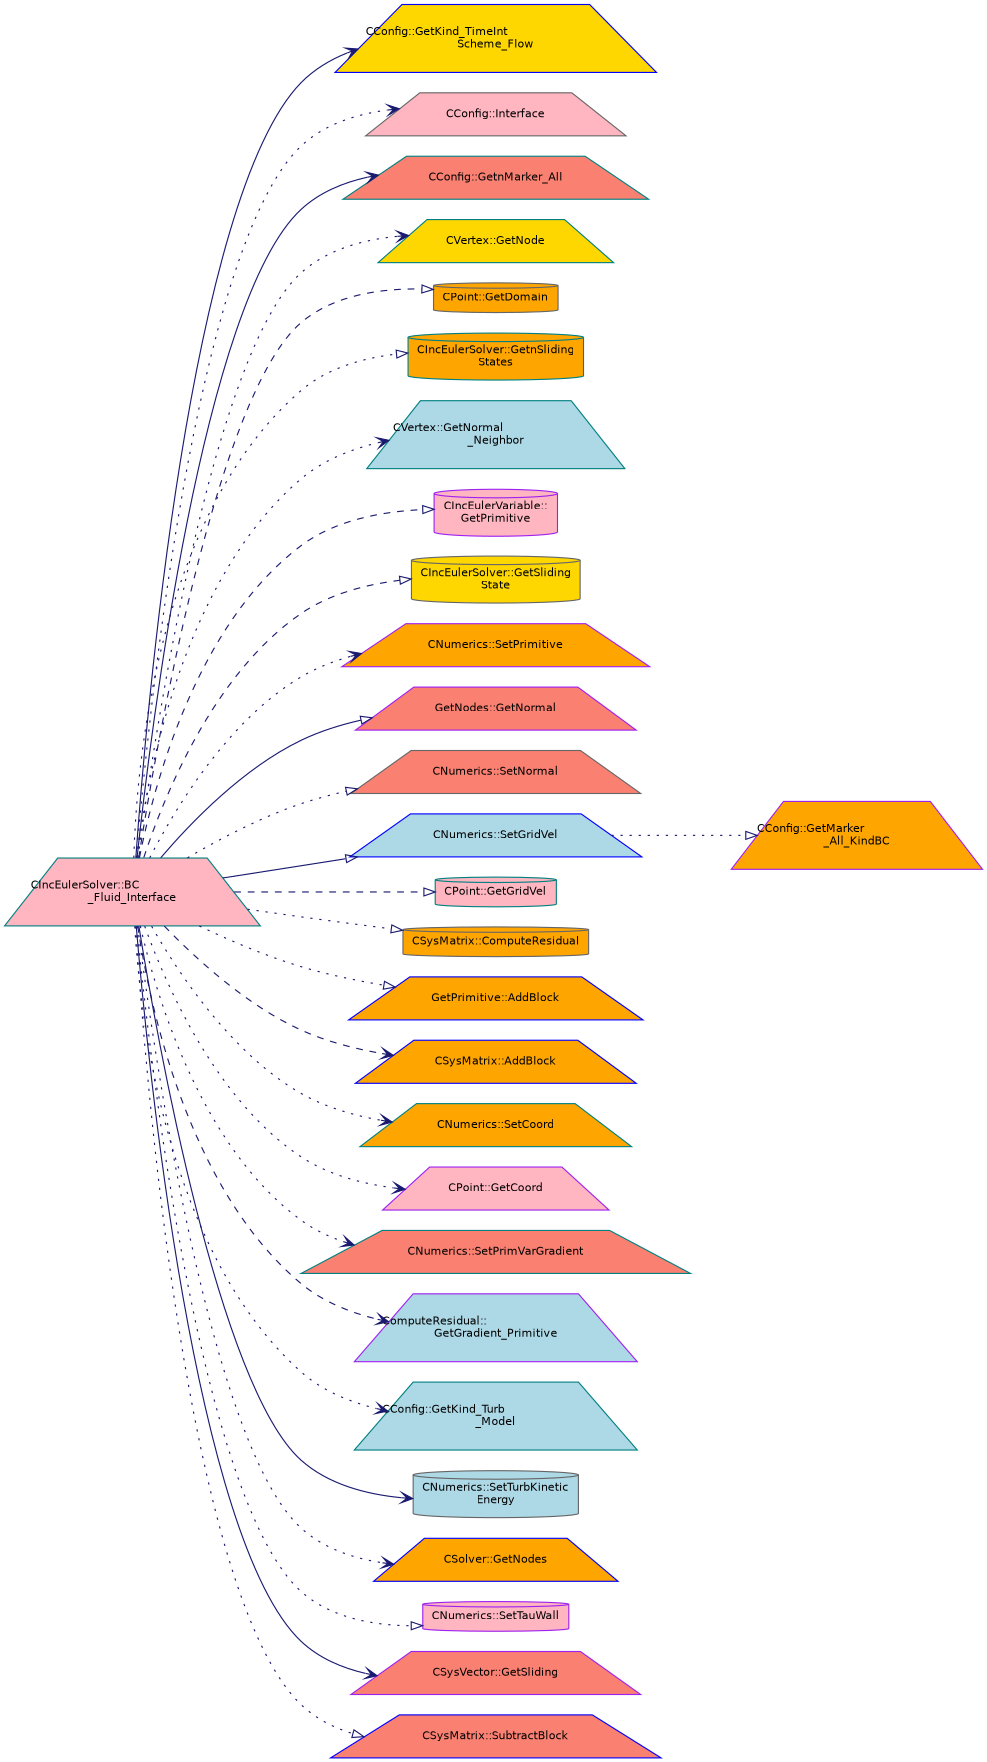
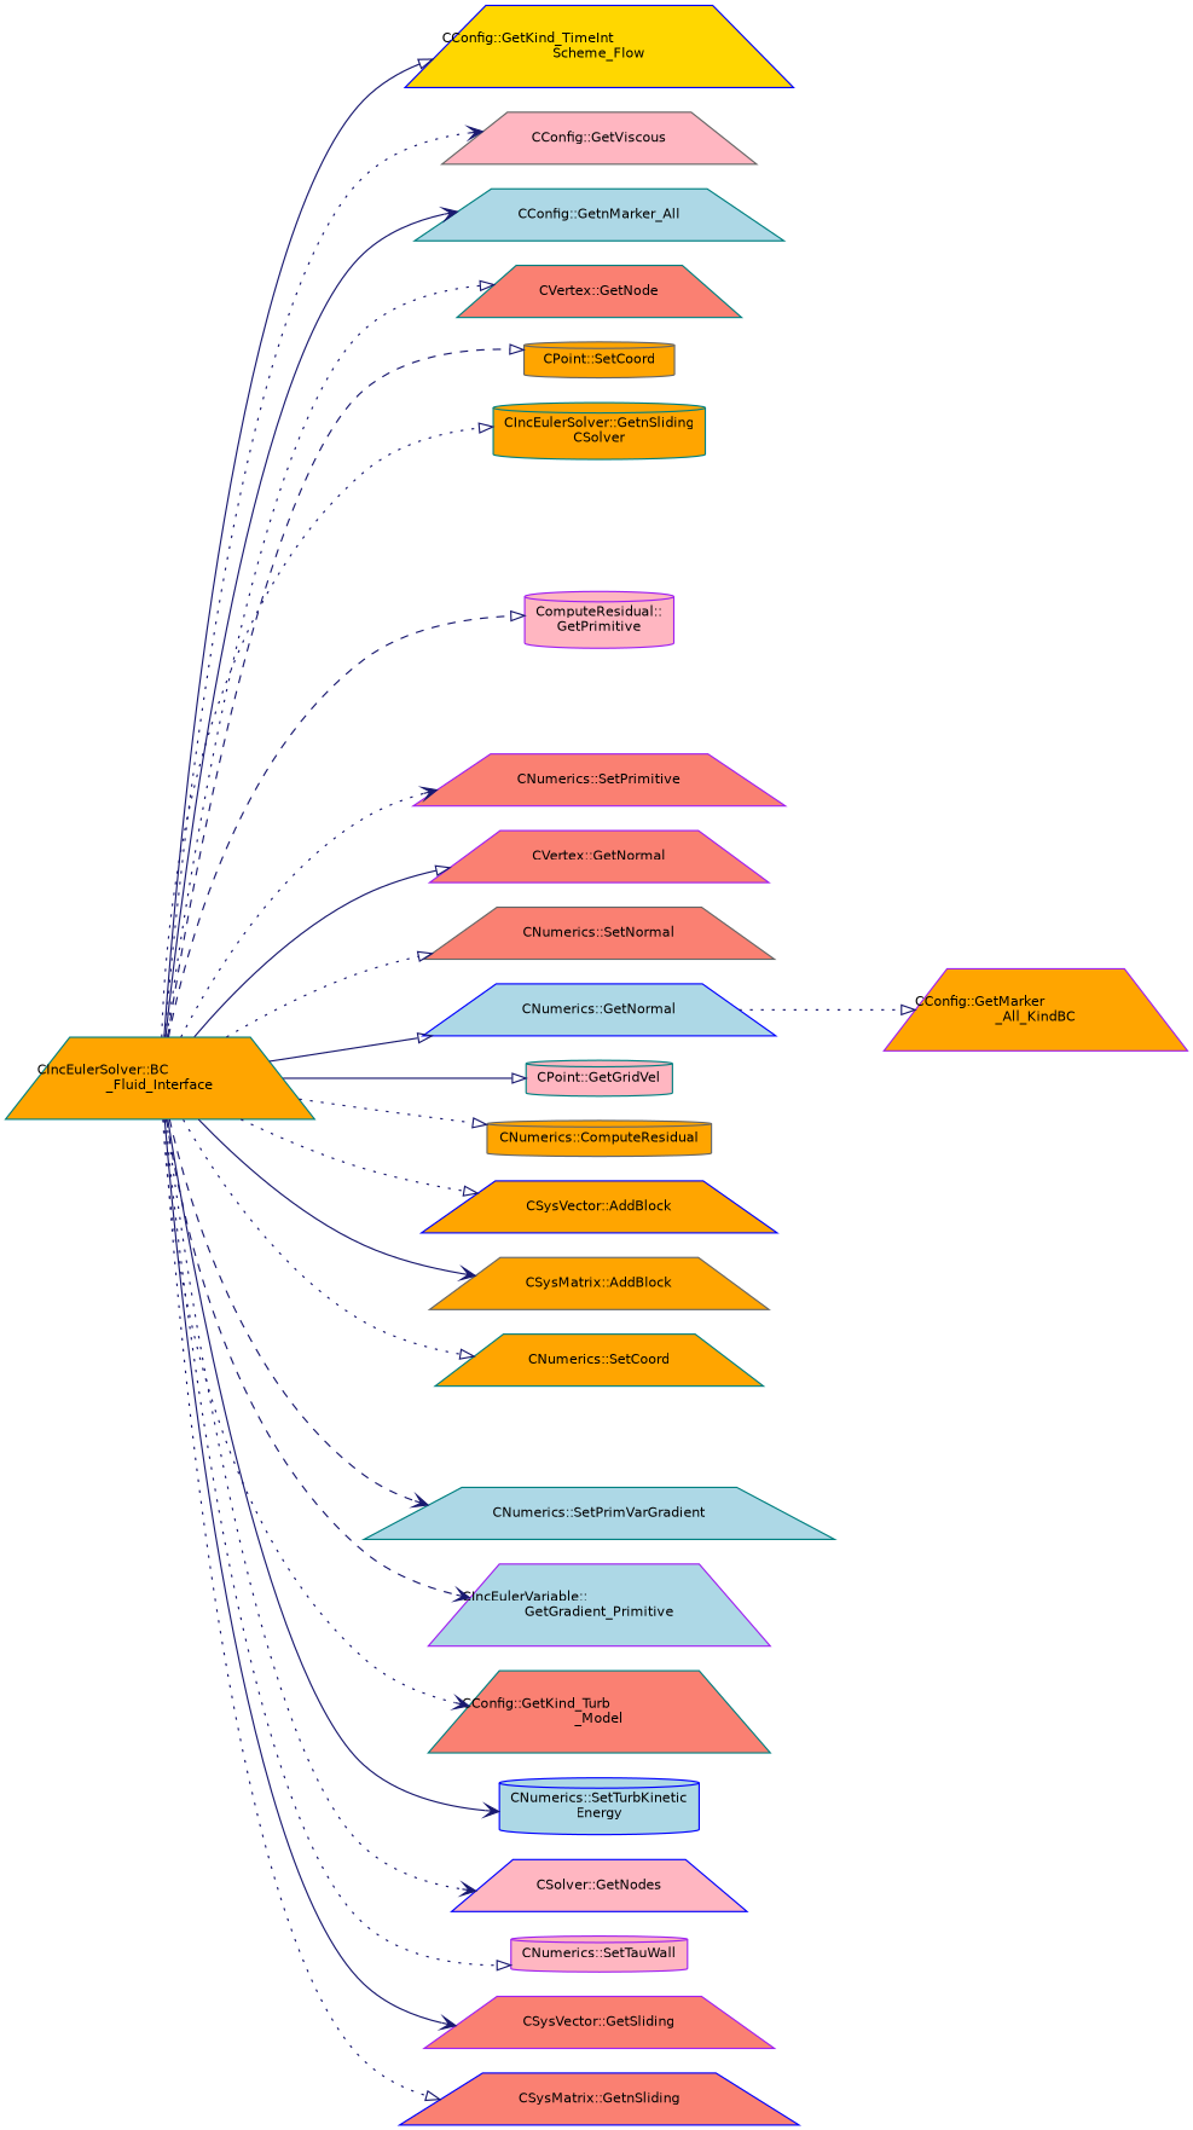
  digraph {
    rankdir=LR
    node [color=teal fillcolor=orange fontname=Helvetica fontsize=10 shape=trapezium style=filled]
    edge [arrowhead=onormal color=midnightblue fontname=Helvetica fontsize=10 labelfontname=Helvetica labelfontsize=10 style=dotted]
-   n1 [fillcolor=lightpink fontcolor=black height=0.2 label="CIncEulerSolver::BC\l_Fluid_Interface" width=0.4]
+   n1 [fontcolor=black height=0.2 label="CIncEulerSolver::BC\l_Fluid_Interface" width=0.4]
    n2 [color=blue fillcolor=gold height=0.2 label="CConfig::GetKind_TimeInt\lScheme_Flow" width=0.4]
-   n3 [color=gray40 fillcolor=lightpink height=0.2 label="CConfig::Interface" width=0.4]
-   n4 [fillcolor=salmon height=0.2 label="CConfig::GetnMarker_All" width=0.4]
-   n5 [fillcolor=gold height=0.2 label="CVertex::GetNode" width=0.4]
-   n6 [color=gray40 height=0.2 label="CPoint::GetDomain" shape=cylinder width=0.4]
-   n7 [height=0.2 label="CIncEulerSolver::GetnSliding\lStates" shape=cylinder width=0.4]
-   n8 [fillcolor=lightblue height=0.2 label="CVertex::GetNormal\l_Neighbor" width=0.4]
-   n9 [color=purple fillcolor=lightpink height=0.2 label="CIncEulerVariable::\lGetPrimitive" shape=cylinder width=0.4]
-   n10 [color=gray40 fillcolor=gold height=0.2 label="CIncEulerSolver::GetSliding\lState" shape=cylinder width=0.4]
-   n11 [color=purple height=0.2 label="CNumerics::SetPrimitive" width=0.4]
-   n12 [color=purple fillcolor=salmon height=0.2 label="GetNodes::GetNormal" width=0.4]
+   n3 [color=gray40 fillcolor=lightpink height=0.2 label="CConfig::GetViscous" width=0.4]
+   n4 [fillcolor=lightblue height=0.2 label="CConfig::GetnMarker_All" width=0.4]
+   n5 [fillcolor=salmon height=0.2 label="CVertex::GetNode" width=0.4]
+   n6 [color=gray40 height=0.2 label="CPoint::SetCoord" shape=cylinder width=0.4]
+   n7 [height=0.2 label="CIncEulerSolver::GetnSliding\lCSolver" shape=cylinder width=0.4]
+   n9 [color=purple fillcolor=lightpink height=0.2 label="ComputeResidual::\lGetPrimitive" shape=cylinder width=0.4]
+   n11 [color=purple fillcolor=salmon height=0.2 label="CNumerics::SetPrimitive" width=0.4]
+   n12 [color=purple fillcolor=salmon height=0.2 label="CVertex::GetNormal" width=0.4]
    n13 [color=gray40 fillcolor=salmon height=0.2 label="CNumerics::SetNormal" width=0.4]
-   n14 [color=blue fillcolor=lightblue height=0.2 label="CNumerics::SetGridVel" width=0.4]
+   n14 [color=blue fillcolor=lightblue height=0.2 label="CNumerics::GetNormal" width=0.4]
    n15 [fillcolor=lightpink height=0.2 label="CPoint::GetGridVel" shape=cylinder width=0.4]
-   n16 [color=gray40 height=0.2 label="CSysMatrix::ComputeResidual" shape=cylinder width=0.4]
-   n17 [color=blue height=0.2 label="GetPrimitive::AddBlock" width=0.4]
-   n18 [color=blue height=0.2 label="CSysMatrix::AddBlock" width=0.4]
+   n16 [color=gray40 height=0.2 label="CNumerics::ComputeResidual" shape=cylinder width=0.4]
+   n17 [color=blue height=0.2 label="CSysVector::AddBlock" width=0.4]
+   n18 [color=gray40 height=0.2 label="CSysMatrix::AddBlock" width=0.4]
    n19 [height=0.2 label="CNumerics::SetCoord" width=0.4]
-   n20 [color=purple fillcolor=lightpink height=0.2 label="CPoint::GetCoord" width=0.4]
-   n21 [fillcolor=salmon height=0.2 label="CNumerics::SetPrimVarGradient" width=0.4]
-   n22 [color=purple fillcolor=lightblue height=0.2 label="ComputeResidual::\lGetGradient_Primitive" width=0.4]
-   n23 [fillcolor=lightblue height=0.2 label="CConfig::GetKind_Turb\l_Model" width=0.4]
-   n24 [color=gray40 fillcolor=lightblue height=0.2 label="CNumerics::SetTurbKinetic\lEnergy" shape=cylinder width=0.4]
-   n25 [color=blue height=0.2 label="CSolver::GetNodes" width=0.4]
+   n21 [fillcolor=lightblue height=0.2 label="CNumerics::SetPrimVarGradient" width=0.4]
+   n22 [color=purple fillcolor=lightblue height=0.2 label="CIncEulerVariable::\lGetGradient_Primitive" width=0.4]
+   n23 [fillcolor=salmon height=0.2 label="CConfig::GetKind_Turb\l_Model" width=0.4]
+   n24 [color=blue fillcolor=lightblue height=0.2 label="CNumerics::SetTurbKinetic\lEnergy" shape=cylinder width=0.4]
+   n25 [color=blue fillcolor=lightpink height=0.2 label="CSolver::GetNodes" width=0.4]
    n26 [color=purple fillcolor=lightpink height=0.2 label="CNumerics::SetTauWall" shape=cylinder width=0.4]
    n27 [color=purple fillcolor=salmon height=0.2 label="CSysVector::GetSliding" width=0.4]
-   n28 [color=blue fillcolor=salmon height=0.2 label="CSysMatrix::SubtractBlock" width=0.4]
+   n28 [color=blue fillcolor=salmon height=0.2 label="CSysMatrix::GetnSliding" width=0.4]
    n29 [color=purple height=0.2 label="CConfig::GetMarker\l_All_KindBC" width=0.4]
-   n1 -> n2 [arrowhead=vee style=solid]
+   n1 -> n2 [style=solid]
    n1 -> n3 [arrowhead=vee]
    n1 -> n4 [arrowhead=vee style=solid]
-   n1 -> n5 [arrowhead=vee]
+   n1 -> n5
    n1 -> n6 [style=dashed]
    n1 -> n7
-   n1 -> n8 [arrowhead=vee]
    n1 -> n9 [style=dashed]
-   n1 -> n10 [style=dashed]
    n1 -> n11 [arrowhead=vee]
    n1 -> n12 [style=solid]
    n1 -> n13
    n1 -> n14 [style=solid]
-   n1 -> n15 [style=dashed]
+   n1 -> n15 [style=solid]
    n1 -> n16
    n1 -> n17
-   n1 -> n18 [arrowhead=vee style=dashed]
-   n1 -> n19 [arrowhead=vee]
-   n1 -> n20 [arrowhead=vee]
-   n1 -> n21 [arrowhead=vee]
+   n1 -> n18 [arrowhead=vee style=solid]
+   n1 -> n19
+   n1 -> n21 [arrowhead=vee style=dashed]
    n1 -> n22 [arrowhead=vee style=dashed]
    n1 -> n23 [arrowhead=vee]
    n1 -> n24 [arrowhead=vee style=solid]
    n1 -> n25 [arrowhead=vee]
    n1 -> n26
    n1 -> n27 [arrowhead=vee style=solid]
    n1 -> n28
    n14 -> n29
  }
